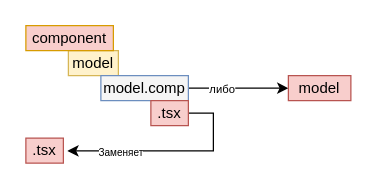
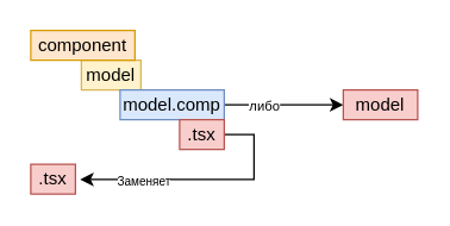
  <mxCell id="0" />
  <mxCell id="1" parent="0" />
  <mxCell id="2" value="model" style="rounded=0;whiteSpace=wrap;html=1;fillColor=#fff2cc;strokeColor=#d6b656;" vertex="1" parent="1"><mxGeometry x="54" y="40" width="40" height="20" as="geometry" /></mxCell>
  <mxCell id="3" style="edgeStyle=orthogonalEdgeStyle;rounded=0;orthogonalLoop=1;jettySize=auto;html=1;" edge="1" parent="1" source="5"><mxGeometry relative="1" as="geometry"><mxPoint x="230" y="70" as="targetPoint" /></mxGeometry></mxCell>
  <mxCell id="4" value="&lt;font style=&quot;font-size: 9px;&quot;&gt;либо&lt;/font&gt;" style="edgeLabel;html=1;align=center;verticalAlign=middle;resizable=0;points=[];" vertex="1" connectable="0" parent="3"><mxGeometry x="-0.354" y="1" relative="1" as="geometry"><mxPoint as="offset" /></mxGeometry></mxCell>
- <mxCell id="5" value="model.comp" style="rounded=0;whiteSpace=wrap;html=1;fillColor=#f5f5f5;strokeColor=#6c8ebf;" vertex="1" parent="1"><mxGeometry x="80" y="60" width="70" height="20" as="geometry" /></mxCell>
+ <mxCell id="5" value="model.comp" style="rounded=0;whiteSpace=wrap;html=1;fillColor=#dae8fc;strokeColor=#6c8ebf;" vertex="1" parent="1"><mxGeometry x="80" y="60" width="70" height="20" as="geometry" /></mxCell>
  <mxCell id="6" style="edgeStyle=orthogonalEdgeStyle;rounded=0;orthogonalLoop=1;jettySize=auto;html=1;entryX=1.107;entryY=0.51;entryDx=0;entryDy=0;entryPerimeter=0;" edge="1" parent="1" source="8" target="9"><mxGeometry relative="1" as="geometry"><mxPoint x="140" y="170" as="targetPoint" /><Array as="points"><mxPoint x="170" y="90" /><mxPoint x="170" y="120" /></Array></mxGeometry></mxCell>
  <mxCell id="7" value="&lt;font style=&quot;font-size: 8px;&quot;&gt;Заменяет&lt;/font&gt;" style="edgeLabel;html=1;align=center;verticalAlign=middle;resizable=0;points=[];" vertex="1" connectable="0" parent="6"><mxGeometry x="0.661" y="1" relative="1" as="geometry"><mxPoint x="14" y="-1" as="offset" /></mxGeometry></mxCell>
  <mxCell id="8" value=".tsx" style="rounded=0;whiteSpace=wrap;html=1;fillColor=#f8cecc;strokeColor=#b85450;" vertex="1" parent="1"><mxGeometry x="120" y="80" width="30" height="20" as="geometry" /></mxCell>
  <mxCell id="9" value=".tsx" style="rounded=0;whiteSpace=wrap;html=1;fillColor=#f8cecc;strokeColor=#b85450;" vertex="1" parent="1"><mxGeometry x="20" y="110" width="30" height="20" as="geometry" /></mxCell>
- <mxCell id="10" value="component" style="rounded=0;whiteSpace=wrap;html=1;fillColor=#f8cecc;strokeColor=#d79b00;" vertex="1" parent="1"><mxGeometry x="20" y="20" width="70" height="20" as="geometry" /></mxCell>
+ <mxCell id="10" value="component" style="rounded=0;whiteSpace=wrap;html=1;fillColor=#ffe6cc;strokeColor=#d79b00;" vertex="1" parent="1"><mxGeometry x="20" y="20" width="70" height="20" as="geometry" /></mxCell>
  <mxCell id="11" value="model" style="rounded=0;whiteSpace=wrap;html=1;fillColor=#f8cecc;strokeColor=#b85450;" vertex="1" parent="1"><mxGeometry x="230" y="60" width="50" height="20" as="geometry" /></mxCell>
